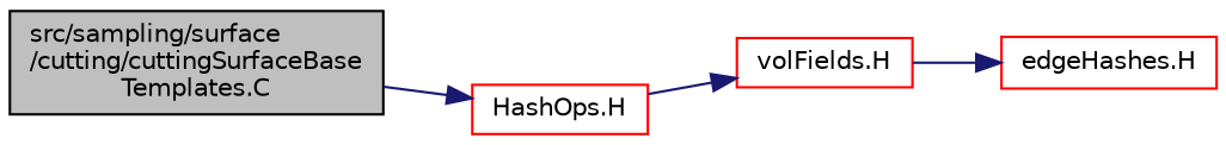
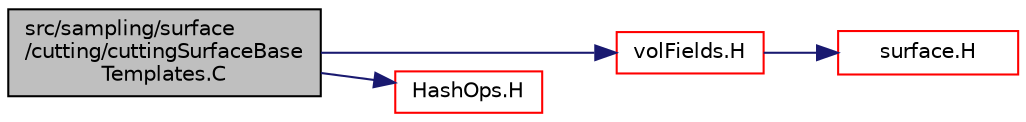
  digraph {
    rankdir=LR
    node [color=red fontname=Helvetica fontsize=10 shape=record]
    edge [color=midnightblue fontname=Helvetica fontsize=10 labelfontname=Helvetica labelfontsize=10 style=solid]
    n1 [color=black fillcolor=grey75 fontcolor=black height=0.2 label="src/sampling/surface\l/cutting/cuttingSurfaceBase\lTemplates.C" style=filled width=0.4]
    n2 [height=0.2 label="volFields.H" width=0.4]
    n3 [height=0.2 label="HashOps.H" width=0.4]
-   n4 [height=0.2 label="edgeHashes.H" width=0.4]
-   n3 -> n2
+   n4 [height=0.2 label="surface.H" width=0.4]
+   n1 -> n2
    n1 -> n3
    n2 -> n4
  }
